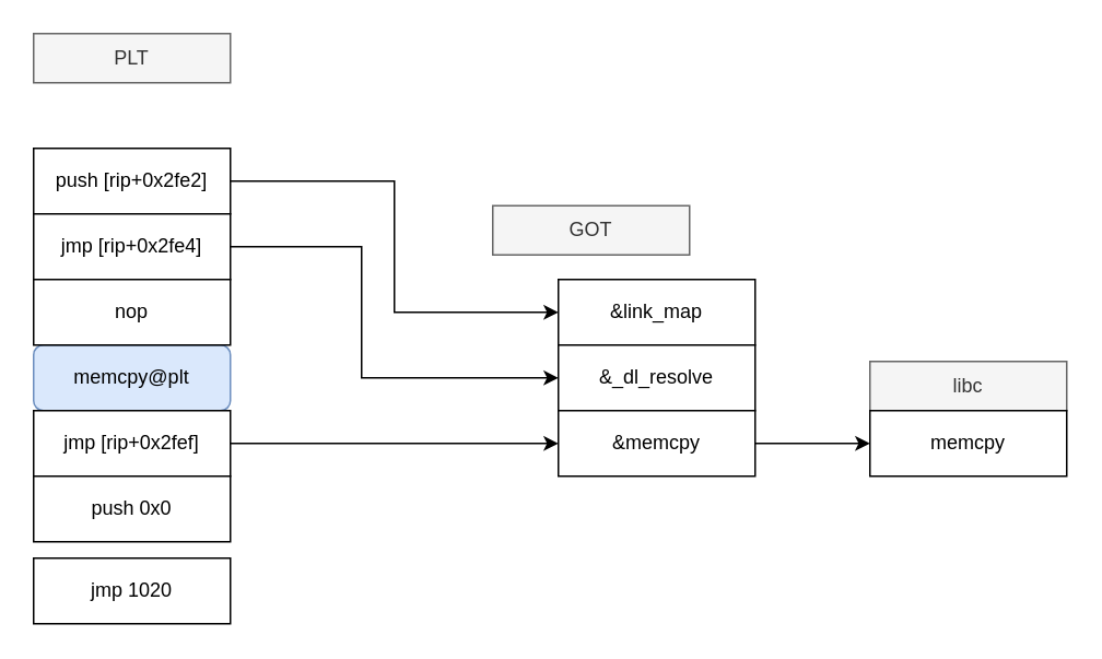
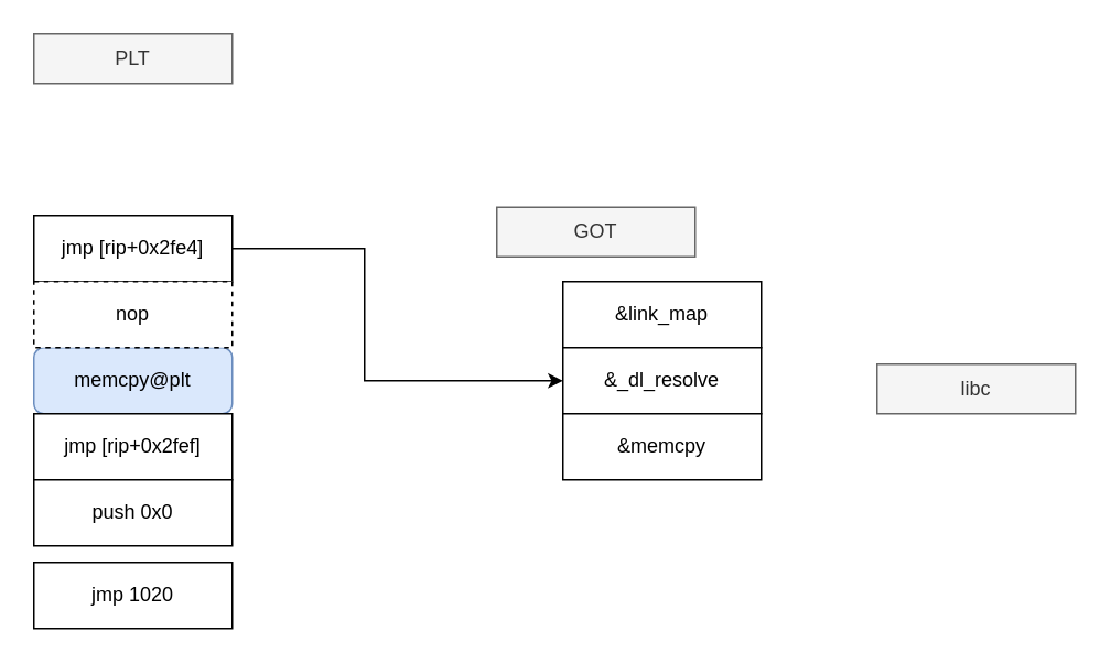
  <mxCell id="0" />
  <mxCell id="1" parent="0" />
  <mxCell id="2" value="PLT" style="rounded=0;whiteSpace=wrap;html=1;fillColor=#f5f5f5;fontColor=#333333;strokeColor=#666666;" vertex="1" parent="1"><mxGeometry x="20" y="20" width="120" height="30" as="geometry" /></mxCell>
  <mxCell id="3" value="memcpy@plt" style="whiteSpace=wrap;html=1;fillColor=#dae8fc;strokeColor=#6c8ebf;rounded=1;" vertex="1" parent="1"><mxGeometry x="20" y="210" width="120" height="40" as="geometry" /></mxCell>
- <mxCell id="4" style="edgeStyle=orthogonalEdgeStyle;rounded=0;orthogonalLoop=1;jettySize=auto;html=1;exitX=1;exitY=0.5;exitDx=0;exitDy=0;entryX=0;entryY=0.5;entryDx=0;entryDy=0;" edge="1" parent="1" source="5" target="17"><mxGeometry relative="1" as="geometry" /></mxCell>
  <mxCell id="5" value="jmp [rip+0x2fef]" style="rounded=0;whiteSpace=wrap;html=1;" vertex="1" parent="1"><mxGeometry x="20" y="250" width="120" height="40" as="geometry" /></mxCell>
  <mxCell id="6" value="push 0x0" style="rounded=0;whiteSpace=wrap;html=1;" vertex="1" parent="1"><mxGeometry x="20" y="290" width="120" height="40" as="geometry" /></mxCell>
  <mxCell id="7" value="jmp 1020" style="rounded=0;whiteSpace=wrap;html=1;" vertex="1" parent="1"><mxGeometry x="20" y="340" width="120" height="40" as="geometry" /></mxCell>
- <mxCell id="8" style="edgeStyle=orthogonalEdgeStyle;rounded=0;orthogonalLoop=1;jettySize=auto;html=1;exitX=1;exitY=0.5;exitDx=0;exitDy=0;entryX=0;entryY=0.5;entryDx=0;entryDy=0;" edge="1" parent="1" source="9" target="14"><mxGeometry relative="1" as="geometry" /></mxCell>
- <mxCell id="9" value="push [rip+0x2fe2]" style="rounded=0;whiteSpace=wrap;html=1;" vertex="1" parent="1"><mxGeometry x="20" y="90" width="120" height="40" as="geometry" /></mxCell>
  <mxCell id="10" style="edgeStyle=orthogonalEdgeStyle;rounded=0;orthogonalLoop=1;jettySize=auto;html=1;exitX=1;exitY=0.5;exitDx=0;exitDy=0;entryX=0;entryY=0.5;entryDx=0;entryDy=0;" edge="1" parent="1" source="11" target="15"><mxGeometry relative="1" as="geometry"><Array as="points"><mxPoint x="220" y="150" /><mxPoint x="220" y="230" /></Array></mxGeometry></mxCell>
  <mxCell id="11" value="jmp [rip+0x2fe4]" style="rounded=0;whiteSpace=wrap;html=1;" vertex="1" parent="1"><mxGeometry x="20" y="130" width="120" height="40" as="geometry" /></mxCell>
- <mxCell id="12" value="nop" style="rounded=0;whiteSpace=wrap;html=1;" vertex="1" parent="1"><mxGeometry x="20" y="170" width="120" height="40" as="geometry" /></mxCell>
+ <mxCell id="12" value="nop" style="rounded=0;whiteSpace=wrap;html=1;dashed=1;" vertex="1" parent="1"><mxGeometry x="20" y="170" width="120" height="40" as="geometry" /></mxCell>
  <mxCell id="13" value="GOT" style="rounded=0;whiteSpace=wrap;html=1;fillColor=#f5f5f5;fontColor=#333333;strokeColor=#666666;" vertex="1" parent="1"><mxGeometry x="300" y="125" width="120" height="30" as="geometry" /></mxCell>
  <mxCell id="14" value="&amp;amp;link_map" style="rounded=0;whiteSpace=wrap;html=1;" vertex="1" parent="1"><mxGeometry x="340" y="170" width="120" height="40" as="geometry" /></mxCell>
  <mxCell id="15" value="&amp;amp;_dl_resolve" style="rounded=0;whiteSpace=wrap;html=1;" vertex="1" parent="1"><mxGeometry x="340" y="210" width="120" height="40" as="geometry" /></mxCell>
- <mxCell id="16" style="edgeStyle=orthogonalEdgeStyle;rounded=0;orthogonalLoop=1;jettySize=auto;html=1;exitX=1;exitY=0.5;exitDx=0;exitDy=0;entryX=0;entryY=0.5;entryDx=0;entryDy=0;" edge="1" parent="1" source="17" target="19"><mxGeometry relative="1" as="geometry" /></mxCell>
  <mxCell id="17" value="&amp;amp;memcpy" style="rounded=0;whiteSpace=wrap;html=1;" vertex="1" parent="1"><mxGeometry x="340" y="250" width="120" height="40" as="geometry" /></mxCell>
  <mxCell id="18" value="libc" style="rounded=0;whiteSpace=wrap;html=1;fillColor=#f5f5f5;fontColor=#333333;strokeColor=#666666;" vertex="1" parent="1"><mxGeometry x="530" y="220" width="120" height="30" as="geometry" /></mxCell>
- <mxCell id="19" value="memcpy" style="rounded=0;whiteSpace=wrap;html=1;" vertex="1" parent="1"><mxGeometry x="530" y="250" width="120" height="40" as="geometry" /></mxCell>
